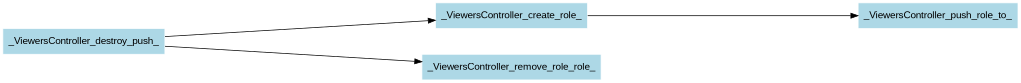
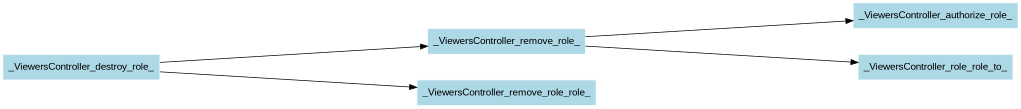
  digraph {
    nodesep=0.5
    rankdir=LR
    ranksep=5
    node [color=white fillcolor=lightblue fontname=Arial shape=box style=filled]
    edge [fontname=Arial]
-   _ViewersController_create_role_
-   _ViewersController_push_role_to_
-   _ViewersController_destroy_role_ [label=_ViewersController_destroy_push_]
+   _ViewersController_create_role_ [label=_ViewersController_remove_role_]
+   _ViewersController_authorize_role_
+   _ViewersController_push_role_to_ [label=_ViewersController_role_role_to_]
+   _ViewersController_destroy_role_
    n5 [label=_ViewersController_remove_role_role_]
+   _ViewersController_create_role_ -> _ViewersController_authorize_role_
    _ViewersController_create_role_ -> _ViewersController_push_role_to_
    _ViewersController_destroy_role_ -> _ViewersController_create_role_
    _ViewersController_destroy_role_ -> n5
  }
